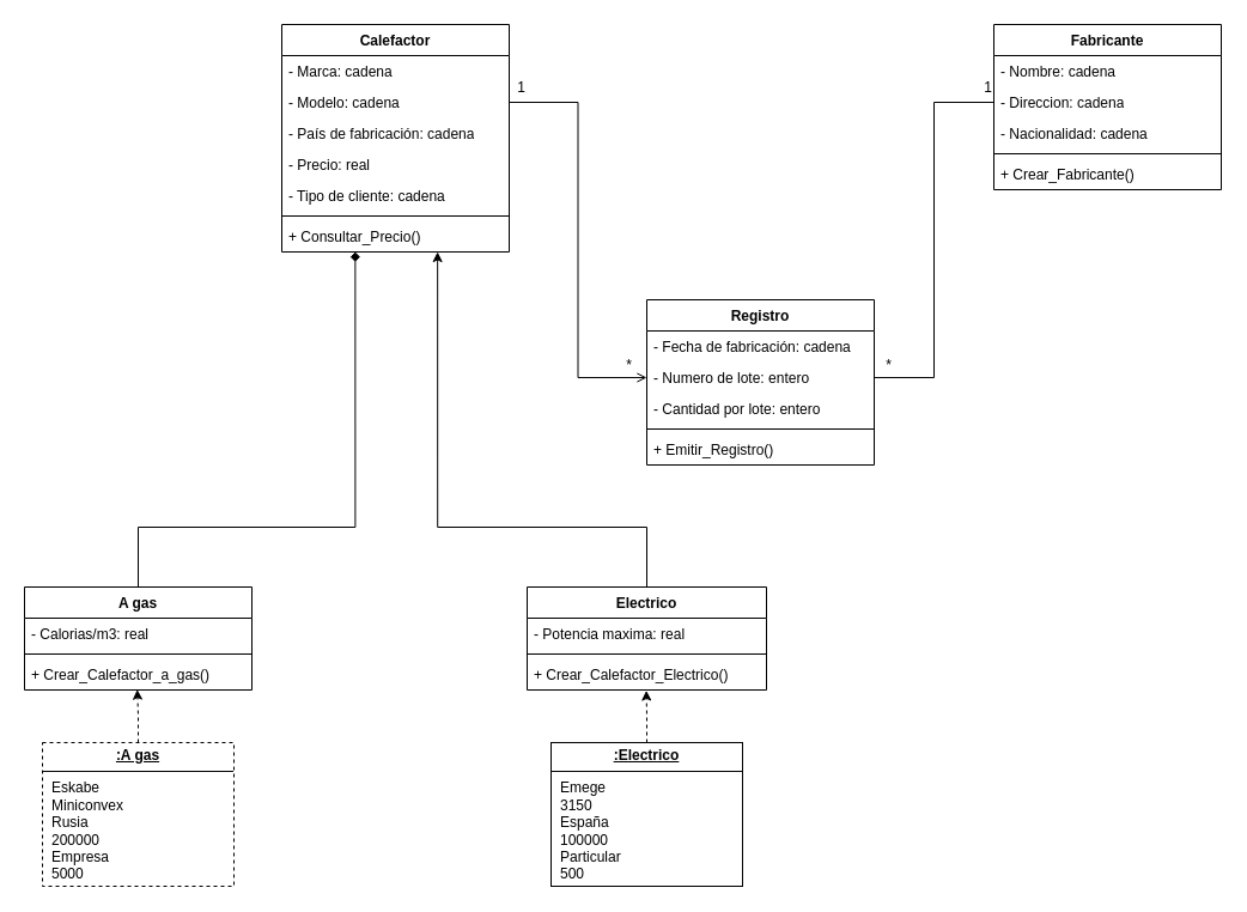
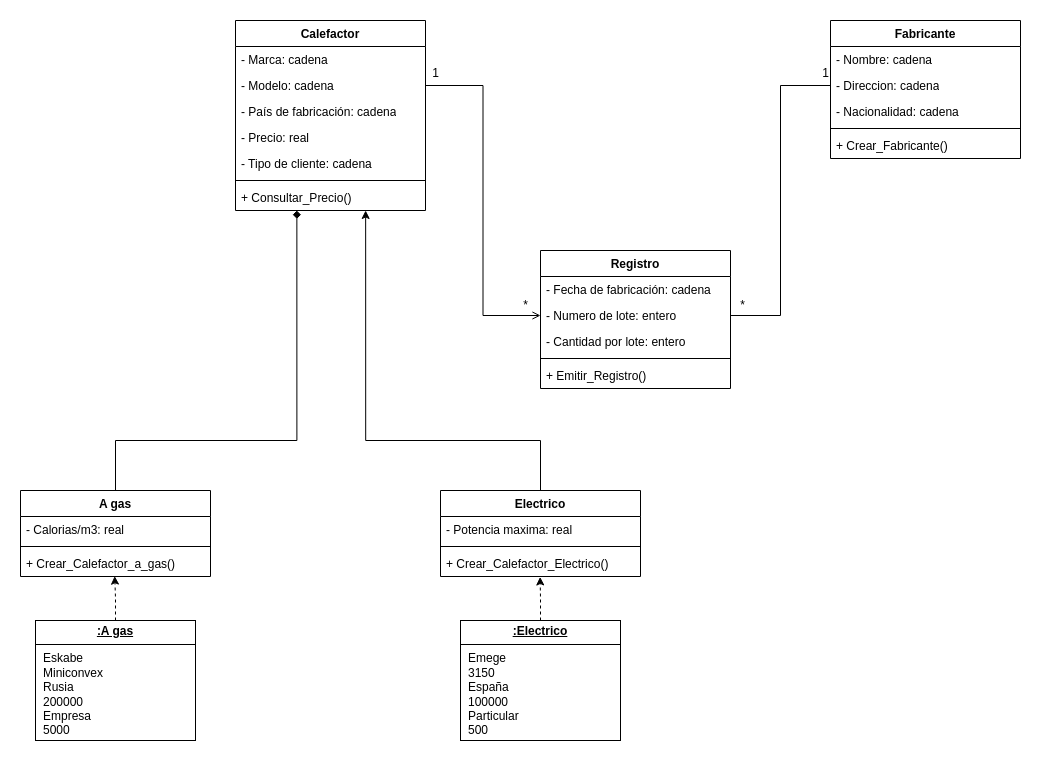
  <mxCell id="0" />
  <mxCell id="1" parent="0" />
  <mxCell id="2" value="A gas" style="swimlane;fontStyle=1;align=center;verticalAlign=top;childLayout=stackLayout;horizontal=1;startSize=26;horizontalStack=0;resizeParent=1;resizeParentMax=0;resizeLast=0;collapsible=1;marginBottom=0;whiteSpace=wrap;html=1;" vertex="1" parent="1"><mxGeometry x="20" y="490" width="190" height="86" as="geometry" /></mxCell>
  <mxCell id="3" value="- Calorias/m3: real" style="text;strokeColor=none;fillColor=none;align=left;verticalAlign=top;spacingLeft=4;spacingRight=4;overflow=hidden;rotatable=0;points=[[0,0.5],[1,0.5]];portConstraint=eastwest;whiteSpace=wrap;html=1;" vertex="1" parent="2"><mxGeometry y="26" width="190" height="26" as="geometry" /></mxCell>
  <mxCell id="4" value="" style="line;strokeWidth=1;fillColor=none;align=left;verticalAlign=middle;spacingTop=-1;spacingLeft=3;spacingRight=3;rotatable=0;labelPosition=right;points=[];portConstraint=eastwest;strokeColor=inherit;" vertex="1" parent="2"><mxGeometry y="52" width="190" height="8" as="geometry" /></mxCell>
  <mxCell id="5" value="+ Crear_Calefactor_a_gas()" style="text;strokeColor=none;fillColor=none;align=left;verticalAlign=top;spacingLeft=4;spacingRight=4;overflow=hidden;rotatable=0;points=[[0,0.5],[1,0.5]];portConstraint=eastwest;whiteSpace=wrap;html=1;" vertex="1" parent="2"><mxGeometry y="60" width="190" height="26" as="geometry" /></mxCell>
  <mxCell id="6" value="Electrico" style="swimlane;fontStyle=1;align=center;verticalAlign=top;childLayout=stackLayout;horizontal=1;startSize=26;horizontalStack=0;resizeParent=1;resizeParentMax=0;resizeLast=0;collapsible=1;marginBottom=0;whiteSpace=wrap;html=1;" vertex="1" parent="1"><mxGeometry x="440" y="490" width="200" height="86" as="geometry" /></mxCell>
  <mxCell id="7" value="- Potencia maxima: real" style="text;strokeColor=none;fillColor=none;align=left;verticalAlign=top;spacingLeft=4;spacingRight=4;overflow=hidden;rotatable=0;points=[[0,0.5],[1,0.5]];portConstraint=eastwest;whiteSpace=wrap;html=1;" vertex="1" parent="6"><mxGeometry y="26" width="200" height="26" as="geometry" /></mxCell>
  <mxCell id="8" value="" style="line;strokeWidth=1;fillColor=none;align=left;verticalAlign=middle;spacingTop=-1;spacingLeft=3;spacingRight=3;rotatable=0;labelPosition=right;points=[];portConstraint=eastwest;strokeColor=inherit;" vertex="1" parent="6"><mxGeometry y="52" width="200" height="8" as="geometry" /></mxCell>
  <mxCell id="9" value="+ Crear_Calefactor_Electrico()" style="text;strokeColor=none;fillColor=none;align=left;verticalAlign=top;spacingLeft=4;spacingRight=4;overflow=hidden;rotatable=0;points=[[0,0.5],[1,0.5]];portConstraint=eastwest;whiteSpace=wrap;html=1;" vertex="1" parent="6"><mxGeometry y="60" width="200" height="26" as="geometry" /></mxCell>
  <mxCell id="10" value="Calefactor" style="swimlane;fontStyle=1;align=center;verticalAlign=top;childLayout=stackLayout;horizontal=1;startSize=26;horizontalStack=0;resizeParent=1;resizeParentMax=0;resizeLast=0;collapsible=1;marginBottom=0;whiteSpace=wrap;html=1;" vertex="1" parent="1"><mxGeometry x="235" y="20" width="190" height="190" as="geometry" /></mxCell>
  <mxCell id="11" value="- Marca: cadena" style="text;strokeColor=none;fillColor=none;align=left;verticalAlign=top;spacingLeft=4;spacingRight=4;overflow=hidden;rotatable=0;points=[[0,0.5],[1,0.5]];portConstraint=eastwest;whiteSpace=wrap;html=1;" vertex="1" parent="10"><mxGeometry y="26" width="190" height="26" as="geometry" /></mxCell>
  <mxCell id="12" value="- Modelo: cadena" style="text;strokeColor=none;fillColor=none;align=left;verticalAlign=top;spacingLeft=4;spacingRight=4;overflow=hidden;rotatable=0;points=[[0,0.5],[1,0.5]];portConstraint=eastwest;whiteSpace=wrap;html=1;" vertex="1" parent="10"><mxGeometry y="52" width="190" height="26" as="geometry" /></mxCell>
  <mxCell id="13" value="- País de fabricación: cadena" style="text;strokeColor=none;fillColor=none;align=left;verticalAlign=top;spacingLeft=4;spacingRight=4;overflow=hidden;rotatable=0;points=[[0,0.5],[1,0.5]];portConstraint=eastwest;whiteSpace=wrap;html=1;" vertex="1" parent="10"><mxGeometry y="78" width="190" height="26" as="geometry" /></mxCell>
  <mxCell id="14" value="- Precio: real" style="text;strokeColor=none;fillColor=none;align=left;verticalAlign=top;spacingLeft=4;spacingRight=4;overflow=hidden;rotatable=0;points=[[0,0.5],[1,0.5]];portConstraint=eastwest;whiteSpace=wrap;html=1;" vertex="1" parent="10"><mxGeometry y="104" width="190" height="26" as="geometry" /></mxCell>
  <mxCell id="15" value="- Tipo de cliente: cadena" style="text;strokeColor=none;fillColor=none;align=left;verticalAlign=top;spacingLeft=4;spacingRight=4;overflow=hidden;rotatable=0;points=[[0,0.5],[1,0.5]];portConstraint=eastwest;whiteSpace=wrap;html=1;" vertex="1" parent="10"><mxGeometry y="130" width="190" height="26" as="geometry" /></mxCell>
  <mxCell id="16" value="" style="line;strokeWidth=1;fillColor=none;align=left;verticalAlign=middle;spacingTop=-1;spacingLeft=3;spacingRight=3;rotatable=0;labelPosition=right;points=[];portConstraint=eastwest;strokeColor=inherit;" vertex="1" parent="10"><mxGeometry y="156" width="190" height="8" as="geometry" /></mxCell>
  <mxCell id="17" value="+ Consultar_Precio()" style="text;strokeColor=none;fillColor=none;align=left;verticalAlign=top;spacingLeft=4;spacingRight=4;overflow=hidden;rotatable=0;points=[[0,0.5],[1,0.5]];portConstraint=eastwest;whiteSpace=wrap;html=1;" vertex="1" parent="10"><mxGeometry y="164" width="190" height="26" as="geometry" /></mxCell>
  <mxCell id="18" style="edgeStyle=orthogonalEdgeStyle;rounded=0;orthogonalLoop=1;jettySize=auto;html=1;exitX=0.5;exitY=0;exitDx=0;exitDy=0;entryX=0.685;entryY=1;entryDx=0;entryDy=0;entryPerimeter=0;" edge="1" parent="1" source="6" target="17"><mxGeometry relative="1" as="geometry"><Array as="points"><mxPoint x="540" y="440" /><mxPoint x="365" y="440" /></Array></mxGeometry></mxCell>
  <mxCell id="19" style="edgeStyle=orthogonalEdgeStyle;rounded=0;orthogonalLoop=1;jettySize=auto;html=1;exitX=0.5;exitY=0;exitDx=0;exitDy=0;entryX=0.323;entryY=1;entryDx=0;entryDy=0;entryPerimeter=0;endArrow=diamond;" edge="1" parent="1" source="2" target="17"><mxGeometry relative="1" as="geometry"><Array as="points"><mxPoint x="115" y="440" /><mxPoint x="296" y="440" /></Array></mxGeometry></mxCell>
  <mxCell id="20" style="edgeStyle=orthogonalEdgeStyle;rounded=0;orthogonalLoop=1;jettySize=auto;html=1;exitX=0.5;exitY=0;exitDx=0;exitDy=0;entryX=0.496;entryY=0.986;entryDx=0;entryDy=0;entryPerimeter=0;dashed=1;" edge="1" parent="1" source="21" target="5"><mxGeometry relative="1" as="geometry"><mxPoint x="196" y="590" as="targetPoint" /></mxGeometry></mxCell>
- <mxCell id="21" value="&lt;p style=&quot;margin:0px;margin-top:4px;text-align:center;text-decoration:underline;&quot;&gt;&lt;b&gt;:A gas&lt;/b&gt;&lt;/p&gt;&lt;hr size=&quot;1&quot; style=&quot;border-style:solid;&quot;&gt;&lt;p style=&quot;margin:0px;margin-left:8px;&quot;&gt;Eskabe&lt;br&gt;Miniconvex&lt;br&gt;Rusia&lt;/p&gt;&lt;p style=&quot;margin:0px;margin-left:8px;&quot;&gt;200000&lt;/p&gt;&lt;p style=&quot;margin:0px;margin-left:8px;&quot;&gt;Empresa&lt;/p&gt;&lt;p style=&quot;margin:0px;margin-left:8px;&quot;&gt;5000&lt;/p&gt;" style="verticalAlign=top;align=left;overflow=fill;html=1;whiteSpace=wrap;dashed=1;" vertex="1" parent="1"><mxGeometry x="35" y="620" width="160" height="120" as="geometry" /></mxCell>
+ <mxCell id="21" value="&lt;p style=&quot;margin:0px;margin-top:4px;text-align:center;text-decoration:underline;&quot;&gt;&lt;b&gt;:A gas&lt;/b&gt;&lt;/p&gt;&lt;hr size=&quot;1&quot; style=&quot;border-style:solid;&quot;&gt;&lt;p style=&quot;margin:0px;margin-left:8px;&quot;&gt;Eskabe&lt;br&gt;Miniconvex&lt;br&gt;Rusia&lt;/p&gt;&lt;p style=&quot;margin:0px;margin-left:8px;&quot;&gt;200000&lt;/p&gt;&lt;p style=&quot;margin:0px;margin-left:8px;&quot;&gt;Empresa&lt;/p&gt;&lt;p style=&quot;margin:0px;margin-left:8px;&quot;&gt;5000&lt;/p&gt;" style="verticalAlign=top;align=left;overflow=fill;html=1;whiteSpace=wrap;" vertex="1" parent="1"><mxGeometry x="35" y="620" width="160" height="120" as="geometry" /></mxCell>
  <mxCell id="22" value="&lt;p style=&quot;margin:0px;margin-top:4px;text-align:center;text-decoration:underline;&quot;&gt;&lt;b&gt;:Electrico&lt;/b&gt;&lt;/p&gt;&lt;hr size=&quot;1&quot; style=&quot;border-style:solid;&quot;&gt;&lt;p style=&quot;margin:0px;margin-left:8px;&quot;&gt;Emege&lt;/p&gt;&lt;p style=&quot;margin:0px;margin-left:8px;&quot;&gt;3150&lt;/p&gt;&lt;p style=&quot;margin:0px;margin-left:8px;&quot;&gt;España&lt;/p&gt;&lt;p style=&quot;margin:0px;margin-left:8px;&quot;&gt;100000&lt;/p&gt;&lt;p style=&quot;margin:0px;margin-left:8px;&quot;&gt;Particular&lt;/p&gt;&lt;p style=&quot;margin:0px;margin-left:8px;&quot;&gt;500&lt;/p&gt;" style="verticalAlign=top;align=left;overflow=fill;html=1;whiteSpace=wrap;" vertex="1" parent="1"><mxGeometry x="460" y="620" width="160" height="120" as="geometry" /></mxCell>
  <mxCell id="23" style="edgeStyle=orthogonalEdgeStyle;rounded=0;orthogonalLoop=1;jettySize=auto;html=1;exitX=0.5;exitY=0;exitDx=0;exitDy=0;entryX=0.498;entryY=1.018;entryDx=0;entryDy=0;entryPerimeter=0;dashed=1;" edge="1" parent="1" source="22" target="9"><mxGeometry relative="1" as="geometry" /></mxCell>
  <mxCell id="24" value="Fabricante" style="swimlane;fontStyle=1;align=center;verticalAlign=top;childLayout=stackLayout;horizontal=1;startSize=26;horizontalStack=0;resizeParent=1;resizeParentMax=0;resizeLast=0;collapsible=1;marginBottom=0;whiteSpace=wrap;html=1;" vertex="1" parent="1"><mxGeometry x="830" y="20" width="190" height="138" as="geometry" /></mxCell>
  <mxCell id="25" value="- Nombre: cadena" style="text;strokeColor=none;fillColor=none;align=left;verticalAlign=top;spacingLeft=4;spacingRight=4;overflow=hidden;rotatable=0;points=[[0,0.5],[1,0.5]];portConstraint=eastwest;whiteSpace=wrap;html=1;" vertex="1" parent="24"><mxGeometry y="26" width="190" height="26" as="geometry" /></mxCell>
  <mxCell id="26" value="- Direccion: cadena" style="text;strokeColor=none;fillColor=none;align=left;verticalAlign=top;spacingLeft=4;spacingRight=4;overflow=hidden;rotatable=0;points=[[0,0.5],[1,0.5]];portConstraint=eastwest;whiteSpace=wrap;html=1;" vertex="1" parent="24"><mxGeometry y="52" width="190" height="26" as="geometry" /></mxCell>
  <mxCell id="27" value="- Nacionalidad: cadena" style="text;strokeColor=none;fillColor=none;align=left;verticalAlign=top;spacingLeft=4;spacingRight=4;overflow=hidden;rotatable=0;points=[[0,0.5],[1,0.5]];portConstraint=eastwest;whiteSpace=wrap;html=1;" vertex="1" parent="24"><mxGeometry y="78" width="190" height="26" as="geometry" /></mxCell>
  <mxCell id="28" value="" style="line;strokeWidth=1;fillColor=none;align=left;verticalAlign=middle;spacingTop=-1;spacingLeft=3;spacingRight=3;rotatable=0;labelPosition=right;points=[];portConstraint=eastwest;strokeColor=inherit;" vertex="1" parent="24"><mxGeometry y="104" width="190" height="8" as="geometry" /></mxCell>
  <mxCell id="29" value="+ Crear_Fabricante()" style="text;strokeColor=none;fillColor=none;align=left;verticalAlign=top;spacingLeft=4;spacingRight=4;overflow=hidden;rotatable=0;points=[[0,0.5],[1,0.5]];portConstraint=eastwest;whiteSpace=wrap;html=1;" vertex="1" parent="24"><mxGeometry y="112" width="190" height="26" as="geometry" /></mxCell>
  <mxCell id="30" style="edgeStyle=orthogonalEdgeStyle;rounded=0;orthogonalLoop=1;jettySize=auto;html=1;exitX=1;exitY=0.5;exitDx=0;exitDy=0;entryX=0;entryY=0.5;entryDx=0;entryDy=0;endArrow=open;endFill=0;" edge="1" parent="1" source="12" target="35"><mxGeometry relative="1" as="geometry"><mxPoint x="521" y="85" as="targetPoint" /></mxGeometry></mxCell>
  <mxCell id="31" value="1" style="text;html=1;align=center;verticalAlign=middle;resizable=0;points=[];autosize=1;strokeColor=none;fillColor=none;" vertex="1" parent="1"><mxGeometry x="810" y="58" width="30" height="30" as="geometry" /></mxCell>
  <mxCell id="32" value="*" style="text;html=1;align=center;verticalAlign=middle;resizable=0;points=[];autosize=1;strokeColor=none;fillColor=none;" vertex="1" parent="1"><mxGeometry x="510" y="290" width="30" height="30" as="geometry" /></mxCell>
  <mxCell id="33" value="Registro" style="swimlane;fontStyle=1;align=center;verticalAlign=top;childLayout=stackLayout;horizontal=1;startSize=26;horizontalStack=0;resizeParent=1;resizeParentMax=0;resizeLast=0;collapsible=1;marginBottom=0;whiteSpace=wrap;html=1;" vertex="1" parent="1"><mxGeometry x="540" y="250" width="190" height="138" as="geometry" /></mxCell>
  <mxCell id="34" value="- Fecha de fabricación: cadena" style="text;strokeColor=none;fillColor=none;align=left;verticalAlign=top;spacingLeft=4;spacingRight=4;overflow=hidden;rotatable=0;points=[[0,0.5],[1,0.5]];portConstraint=eastwest;whiteSpace=wrap;html=1;" vertex="1" parent="33"><mxGeometry y="26" width="190" height="26" as="geometry" /></mxCell>
  <mxCell id="35" value="- Numero de lote: entero" style="text;strokeColor=none;fillColor=none;align=left;verticalAlign=top;spacingLeft=4;spacingRight=4;overflow=hidden;rotatable=0;points=[[0,0.5],[1,0.5]];portConstraint=eastwest;whiteSpace=wrap;html=1;" vertex="1" parent="33"><mxGeometry y="52" width="190" height="26" as="geometry" /></mxCell>
  <mxCell id="36" value="- Cantidad por lote: entero" style="text;strokeColor=none;fillColor=none;align=left;verticalAlign=top;spacingLeft=4;spacingRight=4;overflow=hidden;rotatable=0;points=[[0,0.5],[1,0.5]];portConstraint=eastwest;whiteSpace=wrap;html=1;" vertex="1" parent="33"><mxGeometry y="78" width="190" height="26" as="geometry" /></mxCell>
  <mxCell id="37" value="" style="line;strokeWidth=1;fillColor=none;align=left;verticalAlign=middle;spacingTop=-1;spacingLeft=3;spacingRight=3;rotatable=0;labelPosition=right;points=[];portConstraint=eastwest;strokeColor=inherit;" vertex="1" parent="33"><mxGeometry y="104" width="190" height="8" as="geometry" /></mxCell>
  <mxCell id="38" value="+ Emitir_Registro()" style="text;strokeColor=none;fillColor=none;align=left;verticalAlign=top;spacingLeft=4;spacingRight=4;overflow=hidden;rotatable=0;points=[[0,0.5],[1,0.5]];portConstraint=eastwest;whiteSpace=wrap;html=1;" vertex="1" parent="33"><mxGeometry y="112" width="190" height="26" as="geometry" /></mxCell>
  <mxCell id="39" style="edgeStyle=orthogonalEdgeStyle;rounded=0;orthogonalLoop=1;jettySize=auto;html=1;exitX=0;exitY=0.5;exitDx=0;exitDy=0;entryX=1;entryY=0.5;entryDx=0;entryDy=0;endArrow=none;endFill=0;" edge="1" parent="1" source="26" target="35"><mxGeometry relative="1" as="geometry" /></mxCell>
  <mxCell id="40" value="1" style="text;html=1;align=center;verticalAlign=middle;resizable=0;points=[];autosize=1;strokeColor=none;fillColor=none;" vertex="1" parent="1"><mxGeometry x="420" y="58" width="30" height="30" as="geometry" /></mxCell>
  <mxCell id="41" value="*" style="text;html=1;align=center;verticalAlign=middle;resizable=0;points=[];autosize=1;strokeColor=none;fillColor=none;" vertex="1" parent="1"><mxGeometry x="727" y="290" width="30" height="30" as="geometry" /></mxCell>
